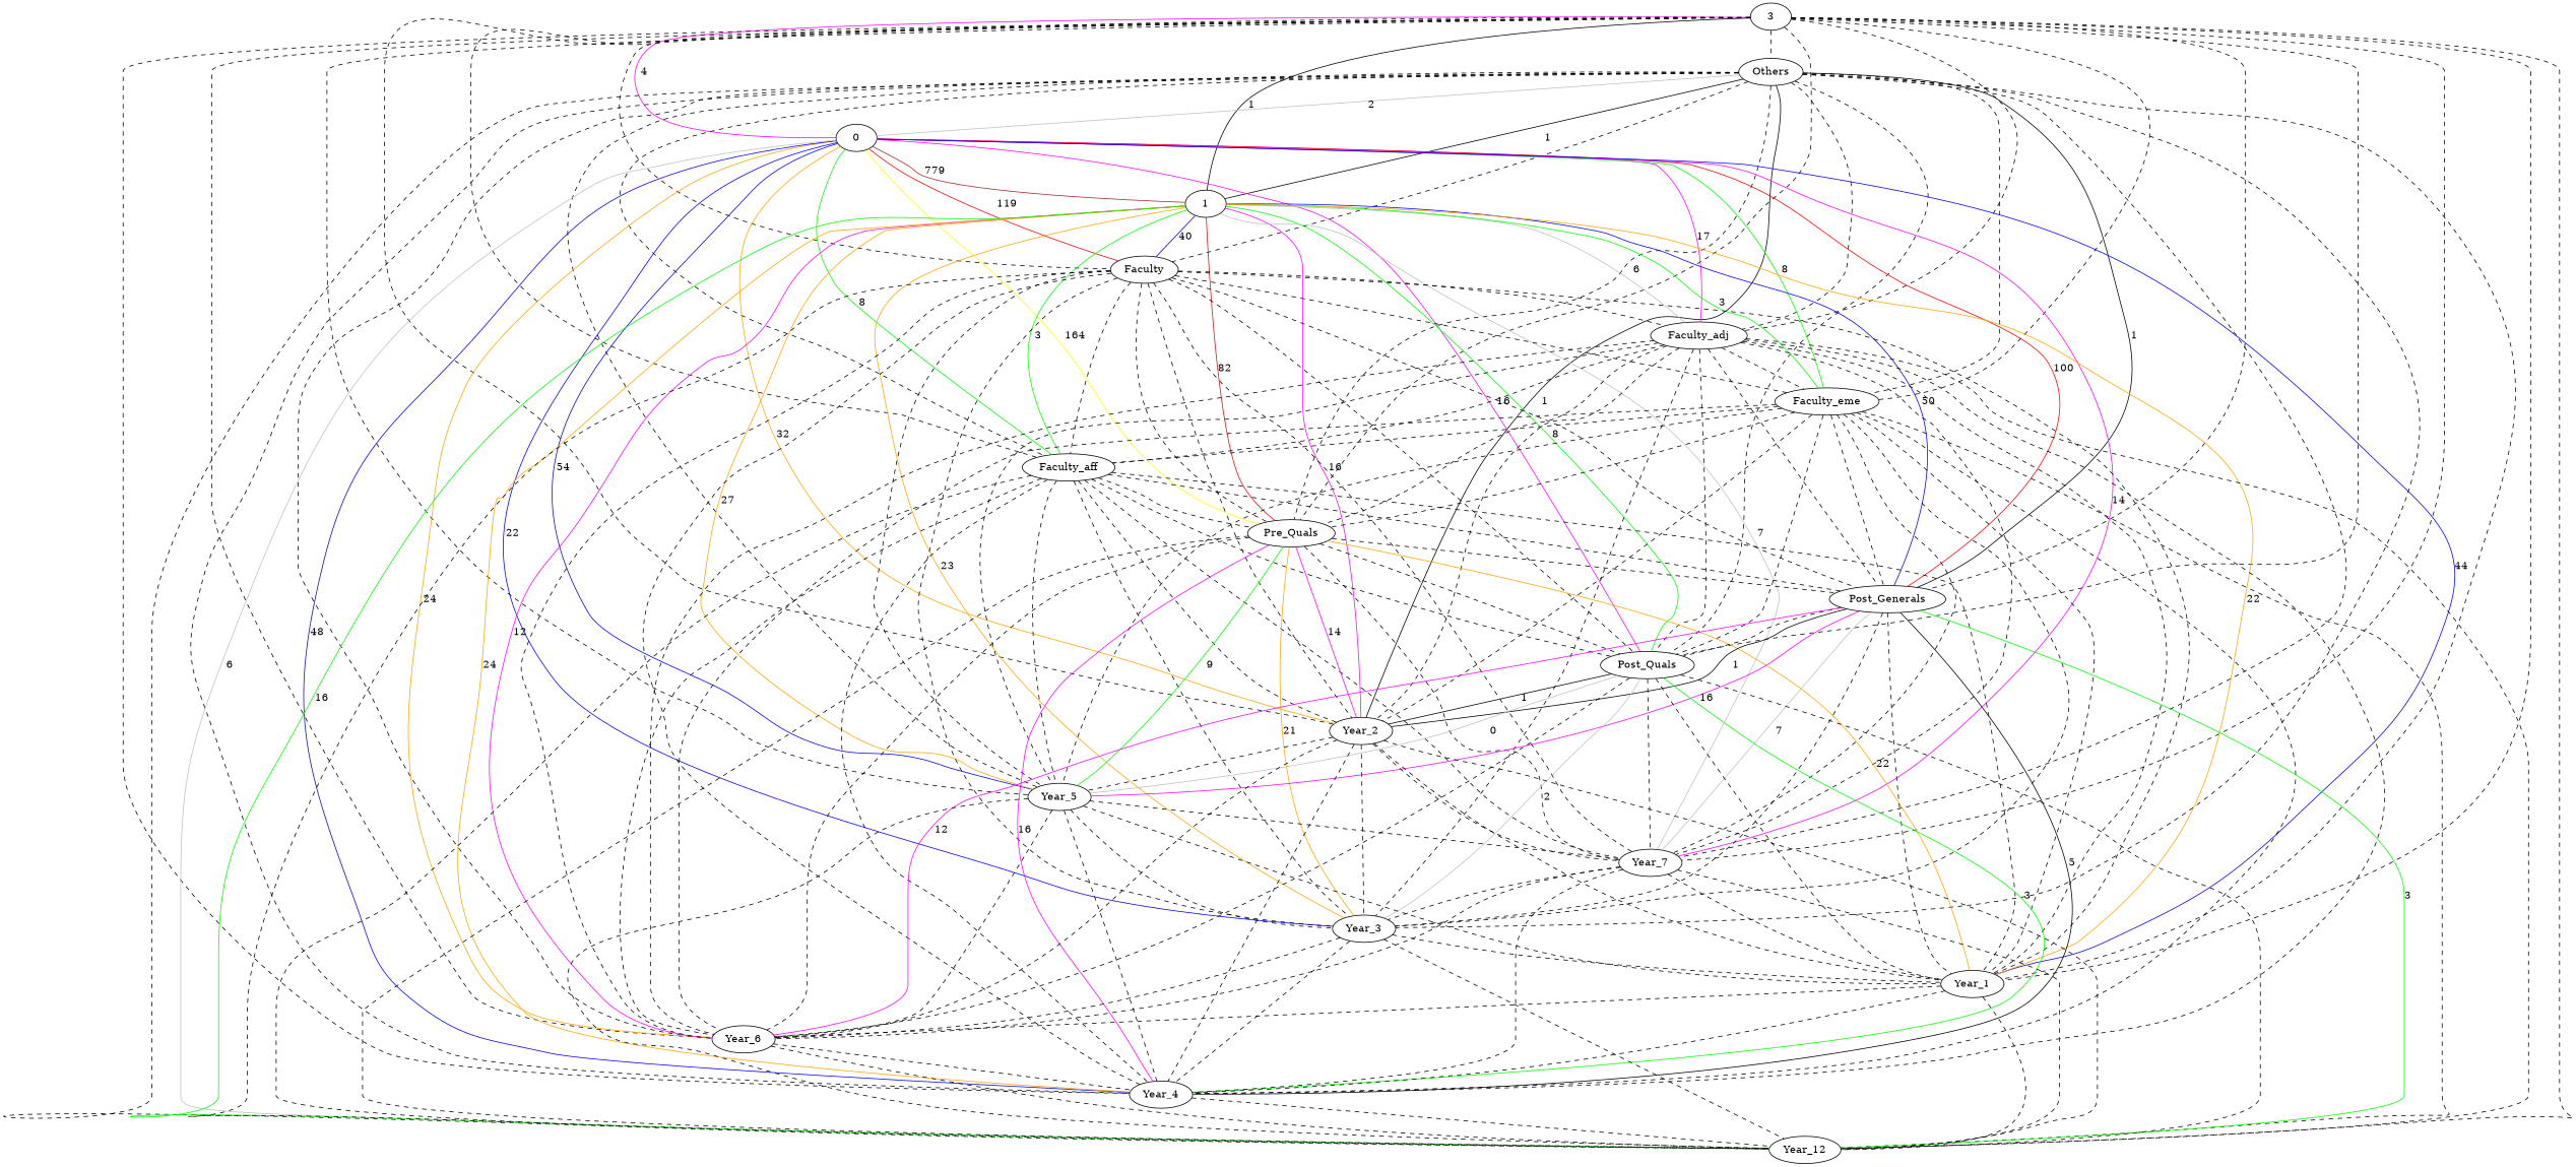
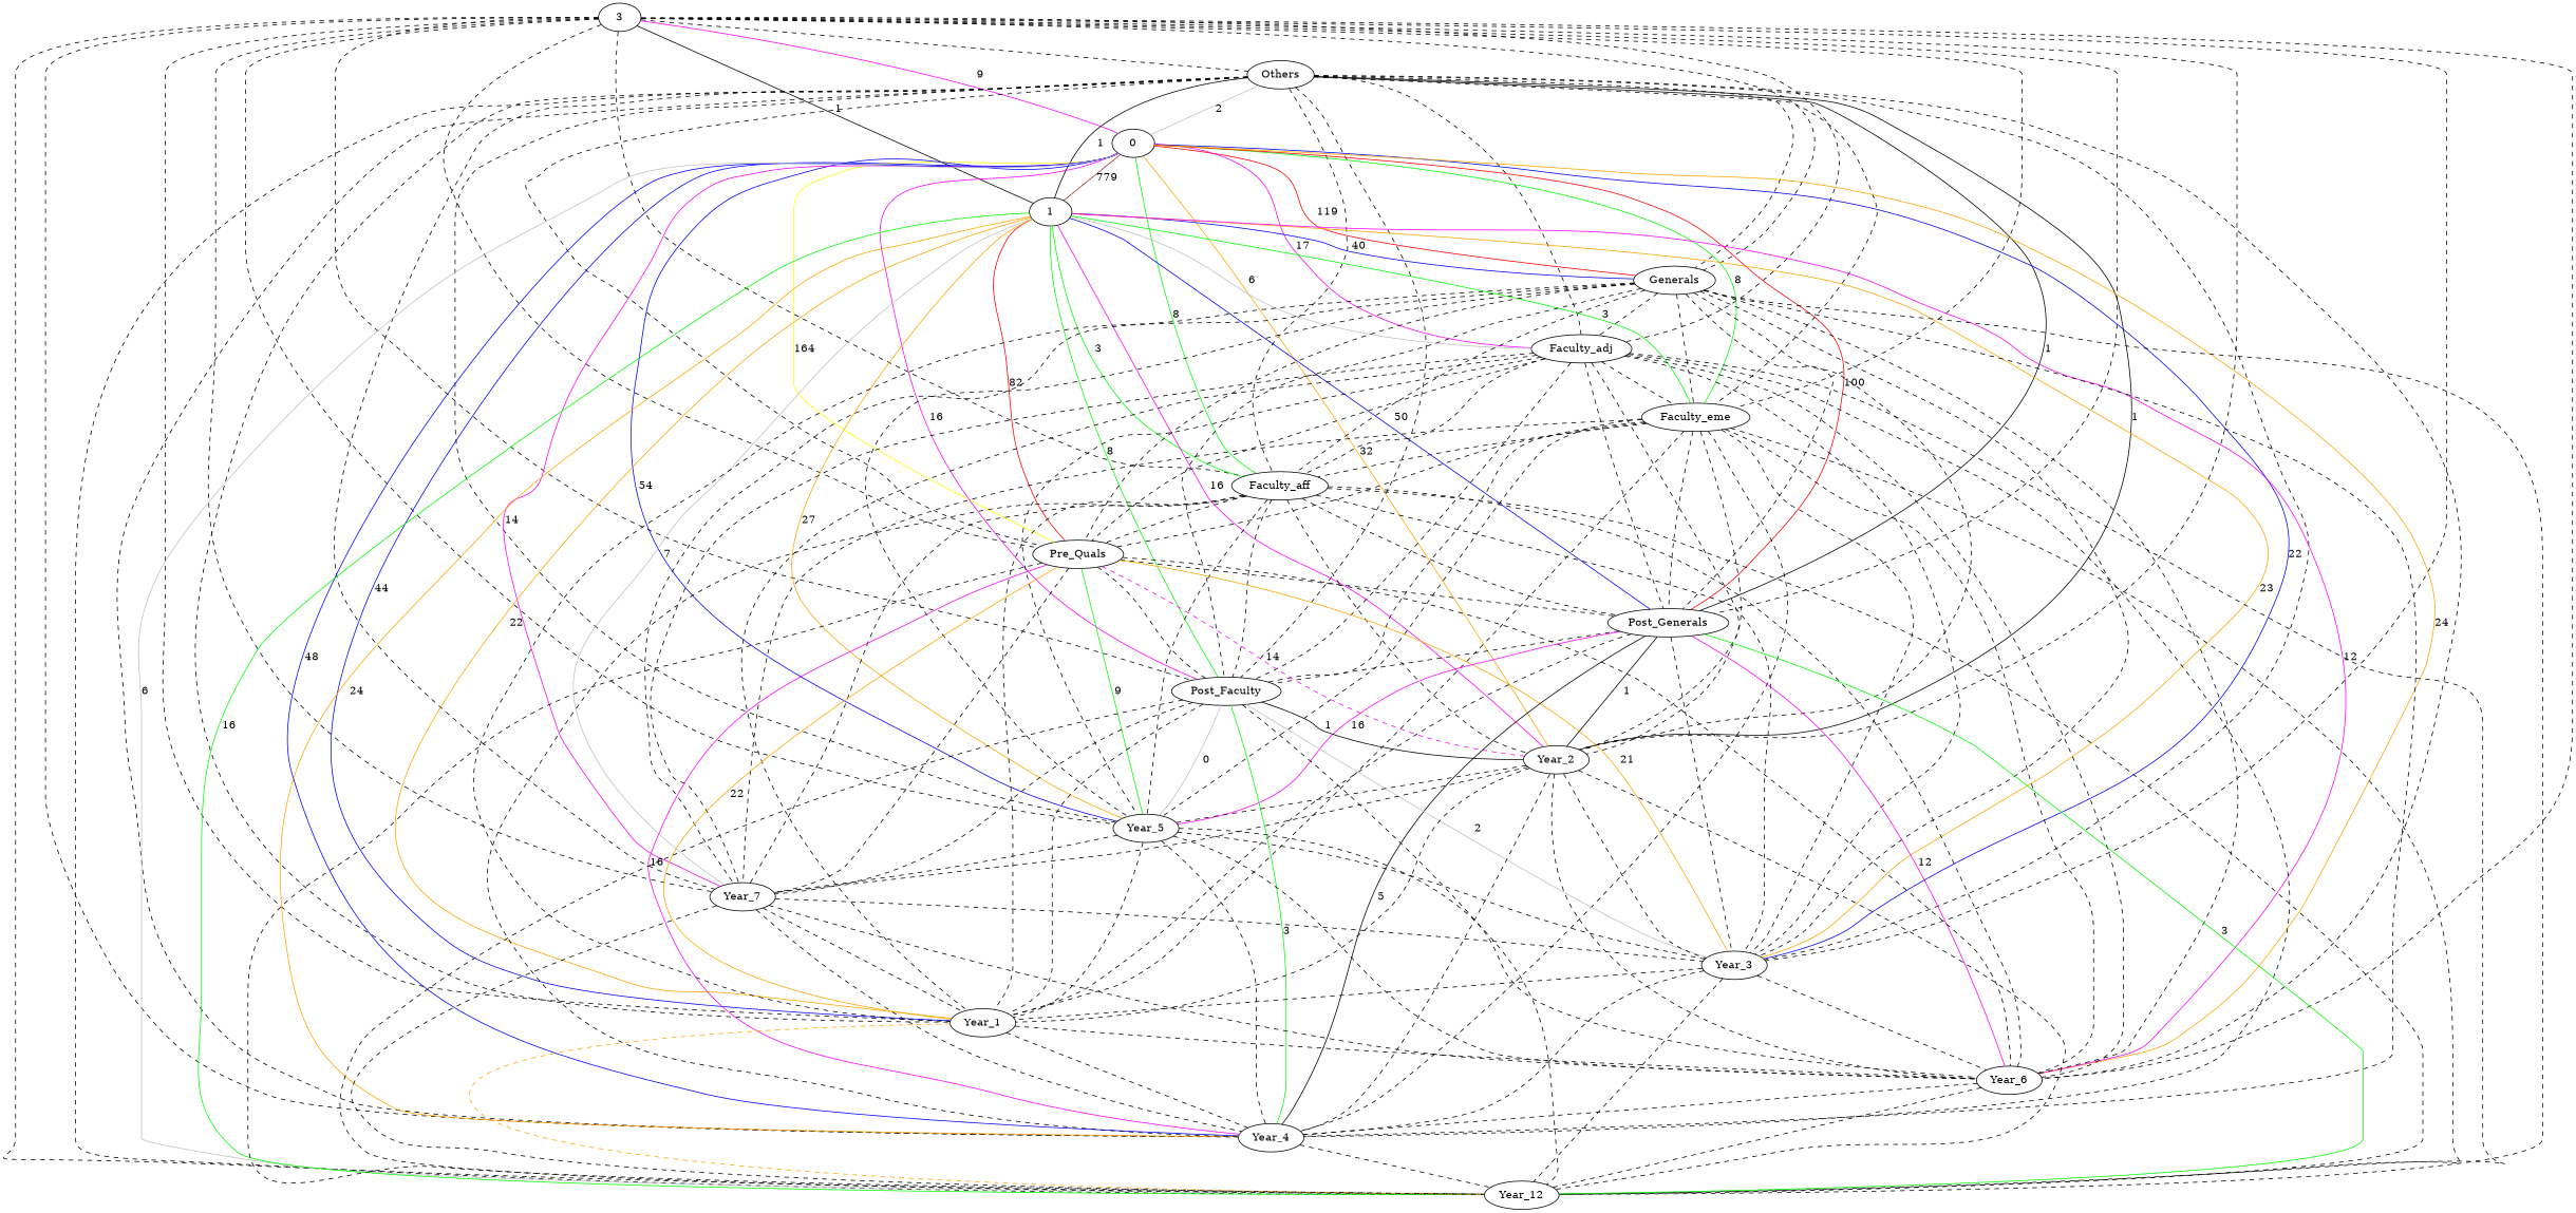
  strict graph {
    edge [color=black style=dashed]
    3
    Others
    0
    1
-   Faculty
+   Faculty [label=Generals]
    Faculty_adj
    Faculty_eme
    Faculty_aff
    Pre_Quals
    Post_Generals
-   Post_Quals
+   Post_Quals [label=Post_Faculty]
    Year_2
    Year_5
    Year_7
    Year_3
    Year_1
    Year_6
    Year_4
    Year_12
    3 -- Others
-   3 -- 0 [color=magenta label=4 style=solid]
+   3 -- 0 [color=magenta label=9 style=solid]
    3 -- 1 [label=1 style=solid]
    3 -- Faculty
    3 -- Faculty_adj
    3 -- Faculty_eme
    3 -- Faculty_aff
    3 -- Pre_Quals
    3 -- Post_Generals
    3 -- Post_Quals
    3 -- Year_2
    3 -- Year_5
    3 -- Year_7
+   3 -- Year_3
    3 -- Year_1
    3 -- Year_6
    3 -- Year_4
    3 -- Year_12
    Others -- 0 [color=grey label=2 style=solid]
    Others -- 1 [label=1 style=solid]
    Others -- Faculty
    Others -- Faculty_adj
    Others -- Faculty_eme
    Others -- Faculty_aff
    Others -- Pre_Quals
    Others -- Post_Generals [label=1 style=solid]
    Others -- Post_Quals
    Others -- Year_2 [label=1 style=solid]
    Others -- Year_5
    Others -- Year_7
    Others -- Year_3
    Others -- Year_1
    Others -- Year_6
    Others -- Year_4
    Others -- Year_12
    0 -- 1 [color=brown label=779 style=solid]
    0 -- Faculty [color=red label=119 style=solid]
    0 -- Faculty_adj [color=magenta label=17 style=solid]
    0 -- Faculty_eme [color=green label=8 style=solid]
    0 -- Faculty_aff [color=green label=8 style=solid]
    0 -- Pre_Quals [color=yellow label=164 style=solid]
    0 -- Post_Generals [color=red label=100 style=solid]
    0 -- Post_Quals [color=magenta label=16 style=solid]
    0 -- Year_2 [color=orange label=32 style=solid]
    0 -- Year_5 [color=blue label=54 style=solid]
    0 -- Year_7 [color=magenta label=14 style=solid]
    0 -- Year_3 [color=blue label=22 style=solid]
    0 -- Year_1 [color=blue label=44 style=solid]
    0 -- Year_6 [color=orange label=24 style=solid]
    0 -- Year_4 [color=blue label=48 style=solid]
    0 -- Year_12 [color=grey label=6 style=solid]
    1 -- Faculty [color=blue label=40 style=solid]
    1 -- Faculty_adj [color=grey label=6 style=solid]
    1 -- Faculty_eme [color=green label=3 style=solid]
    1 -- Faculty_aff [color=green label=3 style=solid]
    1 -- Pre_Quals [color=red label=82 style=solid]
    1 -- Post_Generals [color=blue label=50 style=solid]
    1 -- Post_Quals [color=green label=8 style=solid]
    1 -- Year_2 [color=magenta label=16 style=solid]
    1 -- Year_5 [color=orange label=27 style=solid]
    1 -- Year_7 [color=grey label=7 style=solid]
    1 -- Year_3 [color=orange label=23 style=solid]
    1 -- Year_1 [color=orange label=22 style=solid]
    1 -- Year_6 [color=magenta label=12 style=solid]
    1 -- Year_4 [color=orange label=24 style=solid]
    1 -- Year_12 [color=green label=16 style=solid]
    Faculty -- Faculty_adj
    Faculty -- Faculty_eme
    Faculty -- Faculty_aff
    Faculty -- Pre_Quals
    Faculty -- Post_Generals
    Faculty -- Post_Quals
    Faculty -- Year_2
    Faculty -- Year_5
    Faculty -- Year_7
    Faculty -- Year_3
    Faculty -- Year_1
    Faculty -- Year_6
    Faculty -- Year_4
    Faculty -- Year_12
    Faculty_adj -- Faculty_eme
    Faculty_adj -- Faculty_aff
    Faculty_adj -- Pre_Quals
    Faculty_adj -- Post_Generals
    Faculty_adj -- Post_Quals
    Faculty_adj -- Year_2
    Faculty_adj -- Year_5
    Faculty_adj -- Year_7
    Faculty_adj -- Year_3
    Faculty_adj -- Year_1
    Faculty_adj -- Year_6
    Faculty_adj -- Year_4
    Faculty_adj -- Year_12
    Faculty_eme -- Faculty_aff
    Faculty_eme -- Pre_Quals
    Faculty_eme -- Post_Generals
    Faculty_eme -- Post_Quals
    Faculty_eme -- Year_2
    Faculty_eme -- Year_5
    Faculty_eme -- Year_7
    Faculty_eme -- Year_3
    Faculty_eme -- Year_1
    Faculty_eme -- Year_6
    Faculty_eme -- Year_4
    Faculty_eme -- Year_12
    Faculty_aff -- Pre_Quals
    Faculty_aff -- Post_Generals
    Faculty_aff -- Post_Quals
    Faculty_aff -- Year_2
    Faculty_aff -- Year_5
    Faculty_aff -- Year_7
    Faculty_aff -- Year_3
    Faculty_aff -- Year_1
    Faculty_aff -- Year_6
    Faculty_aff -- Year_4
    Faculty_aff -- Year_12
    Pre_Quals -- Post_Generals
    Pre_Quals -- Post_Quals
-   Pre_Quals -- Year_2 [color=magenta label=14 style=solid]
+   Pre_Quals -- Year_2 [color=magenta label=14]
    Pre_Quals -- Year_5 [color=green label=9 style=solid]
    Pre_Quals -- Year_7
    Pre_Quals -- Year_3 [color=orange label=21 style=solid]
    Pre_Quals -- Year_1 [color=orange label=22 style=solid]
    Pre_Quals -- Year_6
    Pre_Quals -- Year_4 [color=magenta label=16 style=solid]
    Pre_Quals -- Year_12
    Post_Generals -- Post_Quals
    Post_Generals -- Year_2 [label=1 style=solid]
    Post_Generals -- Year_5 [color=magenta label=16 style=solid]
-   Post_Generals -- Year_7 [color=grey label=7 style=solid]
    Post_Generals -- Year_3
    Post_Generals -- Year_1
    Post_Generals -- Year_6 [color=magenta label=12 style=solid]
    Post_Generals -- Year_4 [label=5 style=solid]
    Post_Generals -- Year_12 [color=green label=3 style=solid]
    Post_Quals -- Year_2 [label=1 style=solid]
    Post_Quals -- Year_5 [color=grey label=0 style=solid]
    Post_Quals -- Year_7
    Post_Quals -- Year_3 [color=grey label=2 style=solid]
    Post_Quals -- Year_1
    Post_Quals -- Year_6
    Post_Quals -- Year_4 [color=green label=3 style=solid]
    Post_Quals -- Year_12
    Year_2 -- Year_5
    Year_2 -- Year_7
    Year_2 -- Year_3
    Year_2 -- Year_1
    Year_2 -- Year_6
    Year_2 -- Year_4
    Year_2 -- Year_12
    Year_5 -- Year_7
    Year_5 -- Year_3
    Year_5 -- Year_1
    Year_5 -- Year_6
    Year_5 -- Year_4
    Year_5 -- Year_12
    Year_7 -- Year_3
    Year_7 -- Year_1
    Year_7 -- Year_6
    Year_7 -- Year_4
    Year_7 -- Year_12
    Year_3 -- Year_1
    Year_3 -- Year_6
    Year_3 -- Year_4
    Year_3 -- Year_12
    Year_1 -- Year_6
    Year_1 -- Year_4
-   Year_1 -- Year_12
+   Year_1 -- Year_12 [color=orange]
    Year_6 -- Year_4
    Year_6 -- Year_12
    Year_4 -- Year_12
  }
